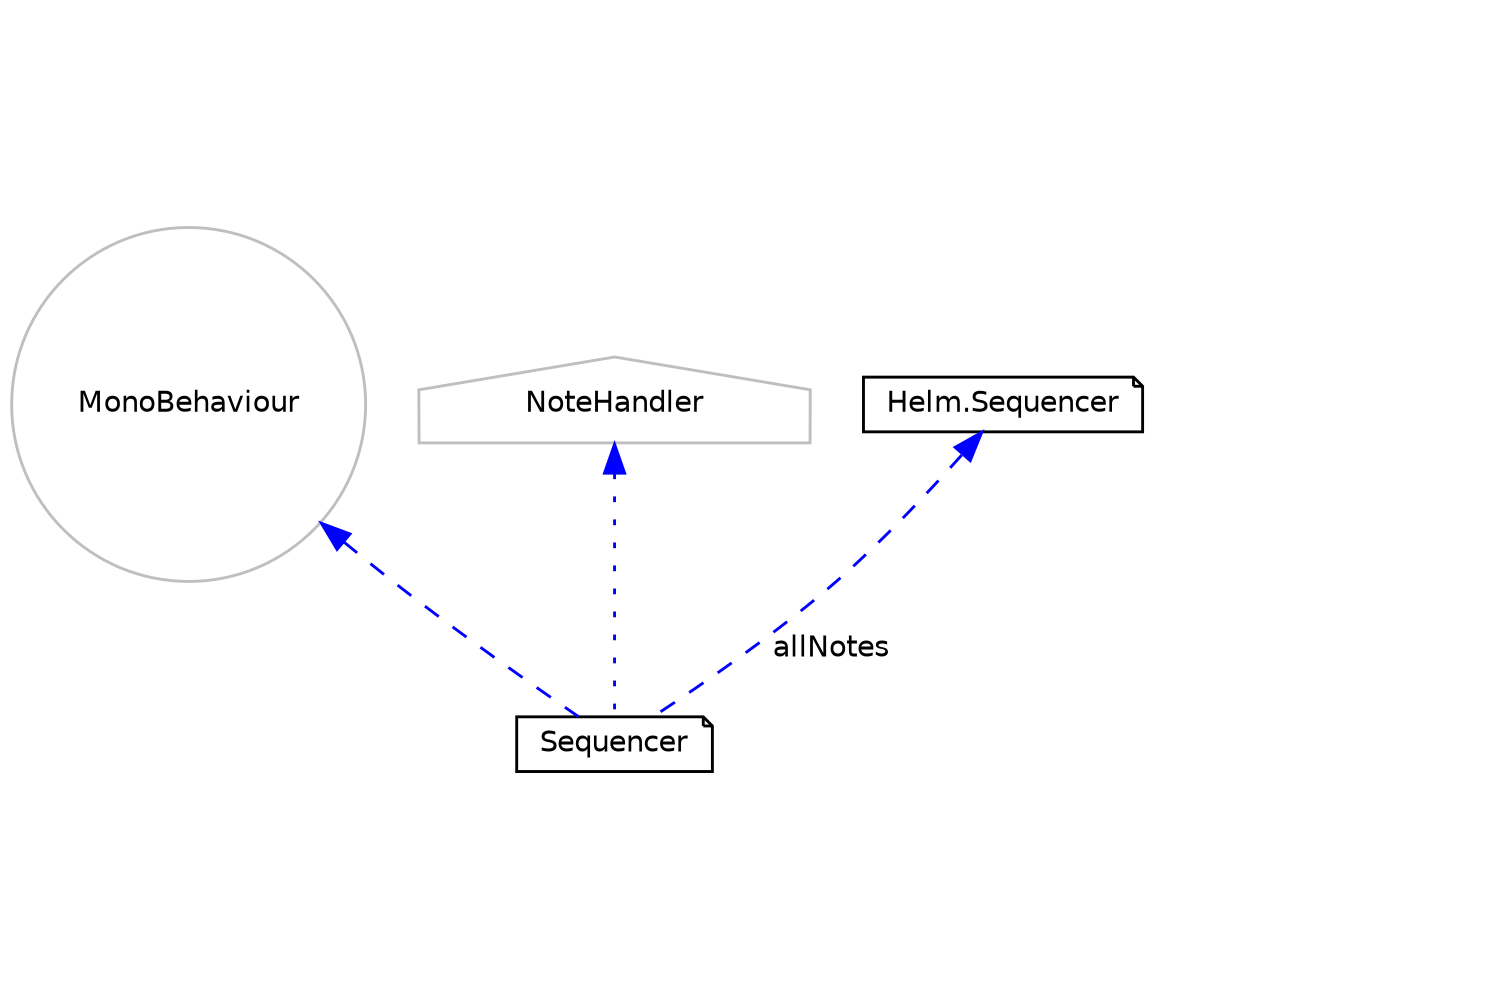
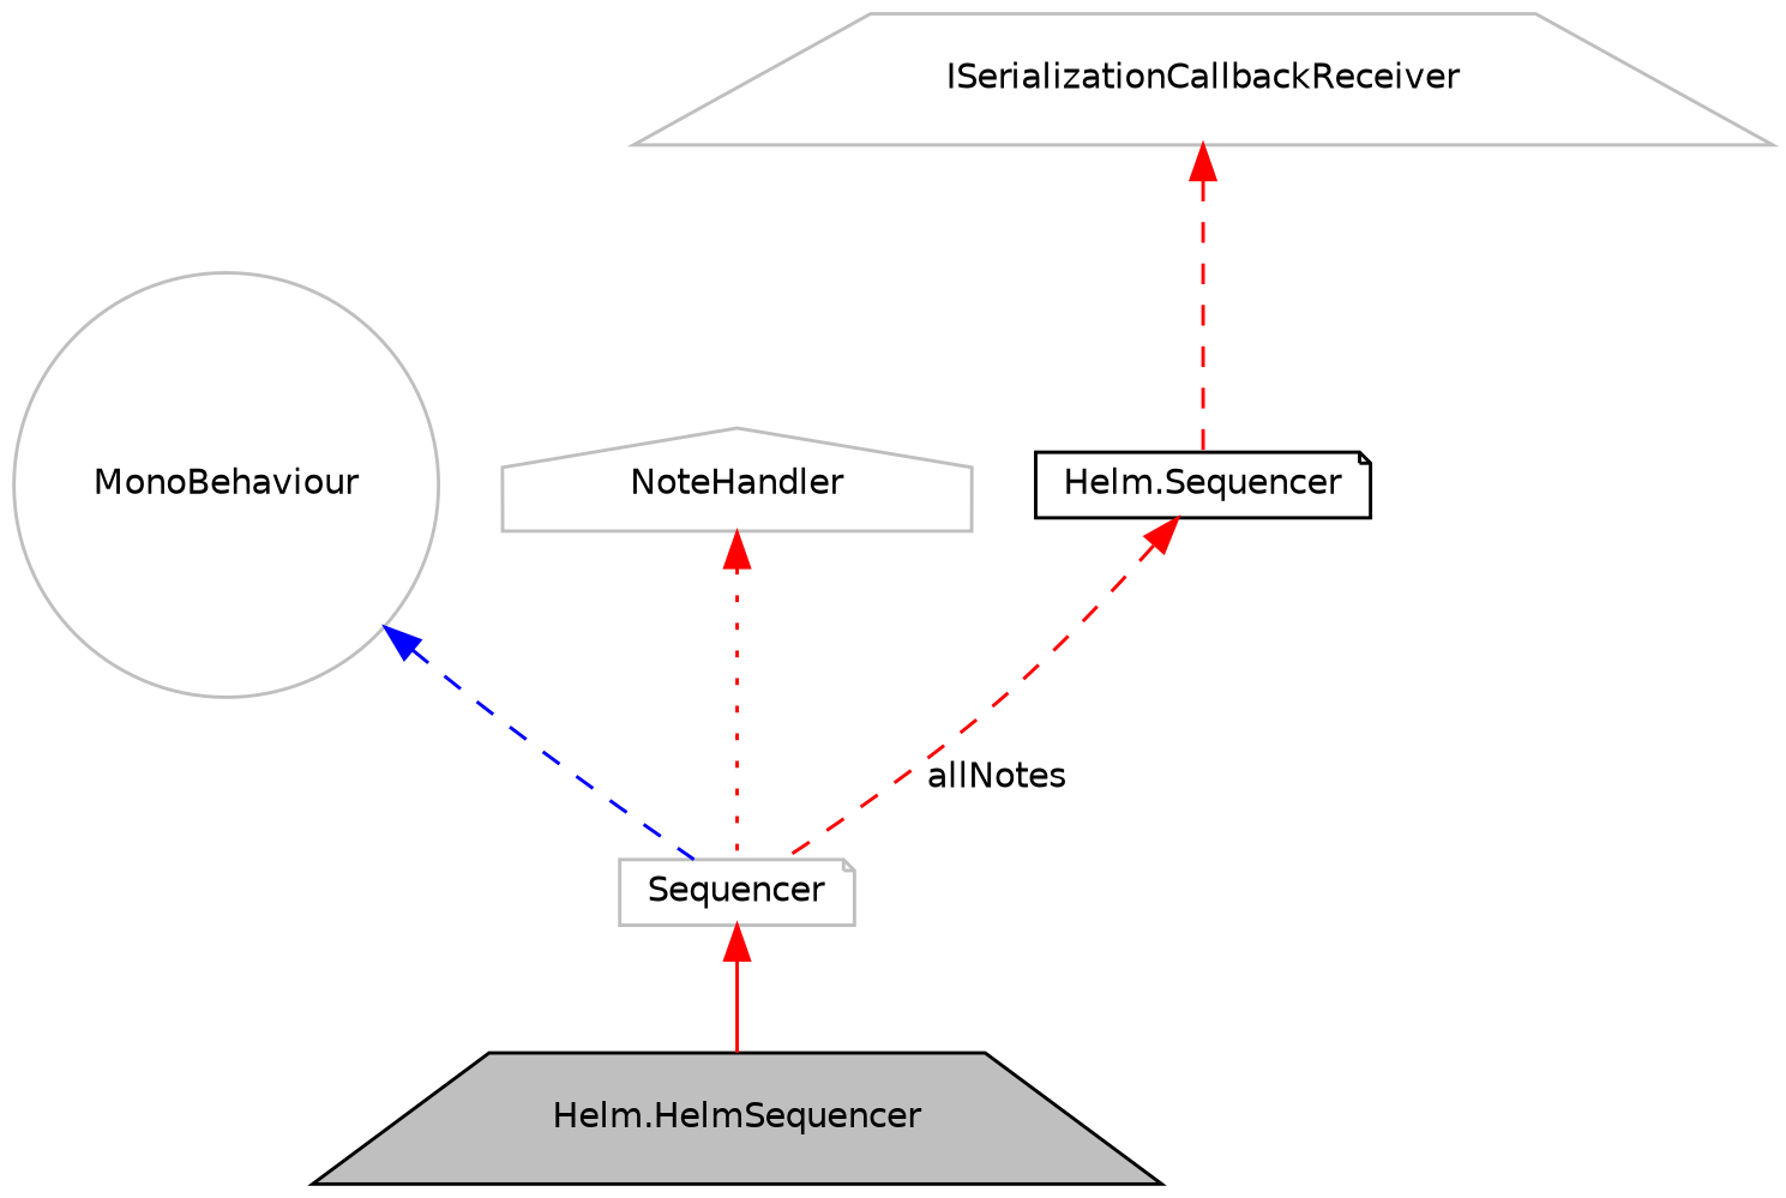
  digraph {
    node [color=black fillcolor=white fontname=Helvetica fontsize=10 shape=trapezium style=filled]
    edge [color=red dir=back fontname=Helvetica fontsize=10 labelfontname=Helvetica labelfontsize=10 style=dashed]
-   n2 [height=0.2 label=Sequencer shape=note width=0.4]
+   n1 [fillcolor=grey75 fontcolor=black height=0.2 label="Helm.HelmSequencer" width=0.4]
+   n2 [color=grey75 height=0.2 label=Sequencer shape=note width=0.4]
    n3 [color=grey75 height=0.2 label=MonoBehaviour shape=circle width=0.4]
    n4 [color=grey75 height=0.2 label=NoteHandler shape=house width=0.4]
    n5 [height=0.2 label="Helm.Sequencer" shape=note width=0.4]
+   n6 [color=grey75 height=0.2 label=ISerializationCallbackReceiver width=0.4]
+   n2 -> n1 [style=solid]
    n3 -> n2 [color=blue]
-   n4 -> n2 [color=blue style=dotted]
-   n5 -> n2 [color=blue label=" allNotes"]
+   n4 -> n2 [style=dotted]
+   n5 -> n2 [label=" allNotes"]
+   n6 -> n5
  }
